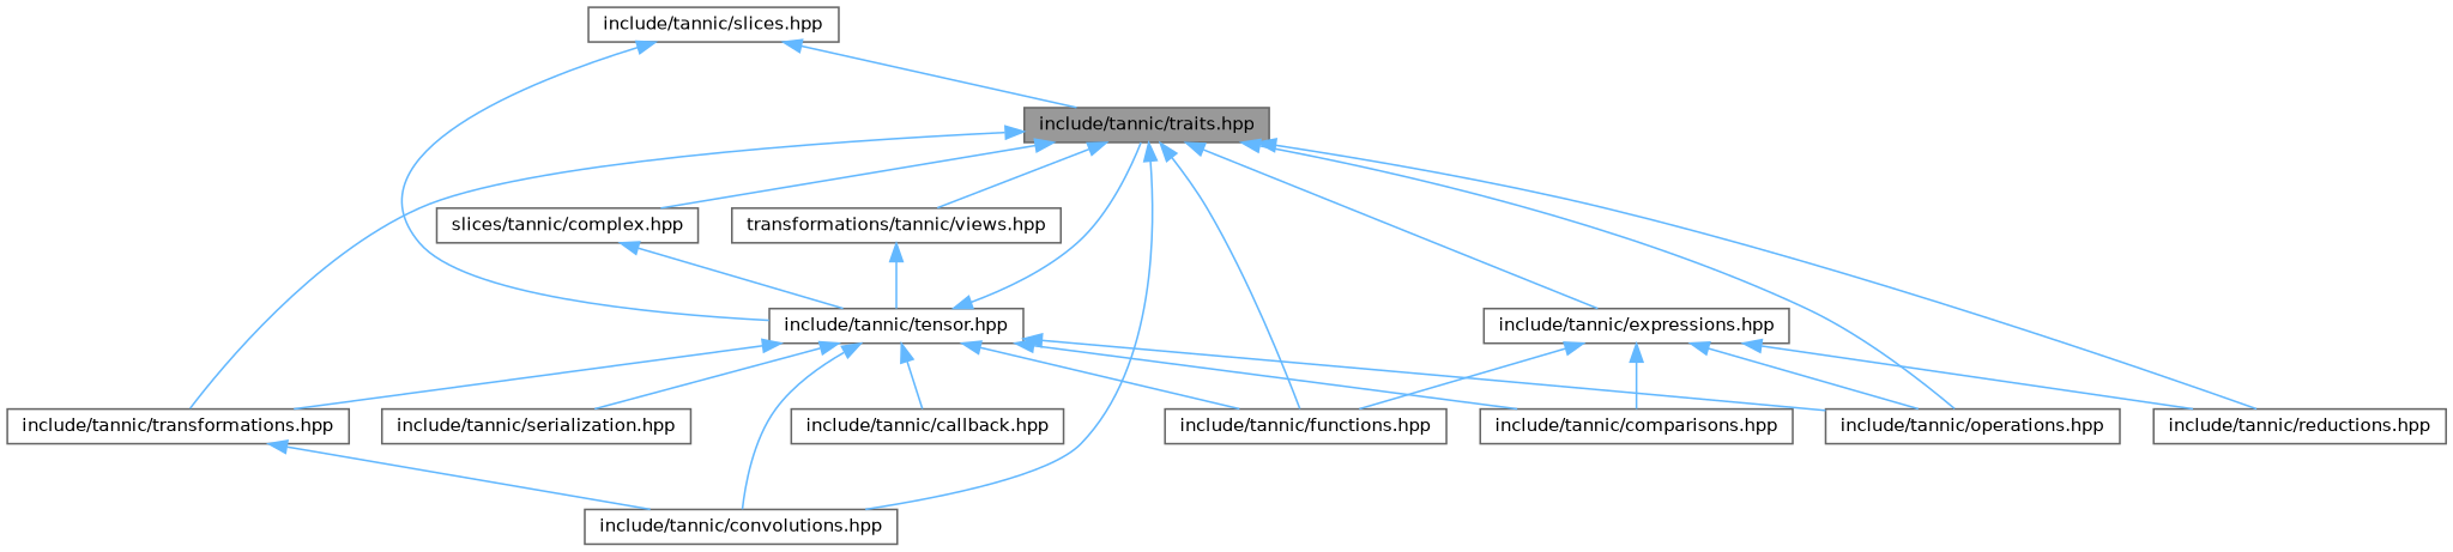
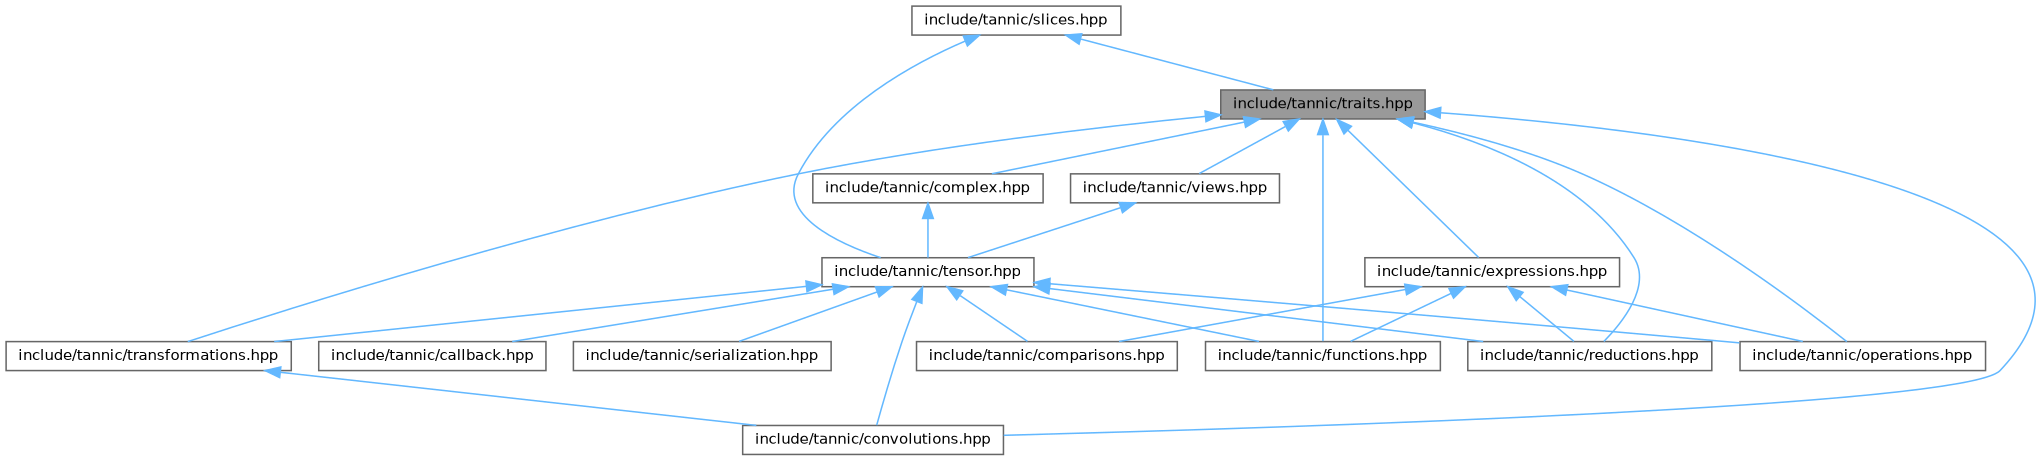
  digraph {
    node [color=grey40 fillcolor=white fontname=Helvetica fontsize=10 shape=box style=filled]
    edge [color=steelblue1 dir=back fontname=Helvetica fontsize=10 labelfontname=Helvetica labelfontsize=10 style=solid]
    n1 [color=gray40 fillcolor=grey60 fontcolor=black height=0.2 label="include/tannic/traits.hpp" width=0.4]
-   n2 [height=0.2 label="slices/tannic/complex.hpp" width=0.4]
+   n2 [height=0.2 label="include/tannic/complex.hpp" width=0.4]
    n3 [height=0.2 label="include/tannic/convolutions.hpp" width=0.4]
    n4 [height=0.2 label="include/tannic/functions.hpp" width=0.4]
    n5 [height=0.2 label="include/tannic/reductions.hpp" width=0.4]
    n6 [height=0.2 label="include/tannic/transformations.hpp" width=0.4]
    n7 [height=0.2 label="include/tannic/expressions.hpp" width=0.4]
    n8 [height=0.2 label="include/tannic/operations.hpp" width=0.4]
-   n9 [height=0.2 label="transformations/tannic/views.hpp" width=0.4]
+   n9 [height=0.2 label="include/tannic/views.hpp" width=0.4]
    n10 [height=0.2 label="include/tannic/tensor.hpp" width=0.4]
    n11 [height=0.2 label="include/tannic/comparisons.hpp" width=0.4]
    n12 [height=0.2 label="include/tannic/slices.hpp" width=0.4]
    n13 [height=0.2 label="include/tannic/callback.hpp" width=0.4]
    n14 [height=0.2 label="include/tannic/serialization.hpp" width=0.4]
    n1 -> n2
    n1 -> n3
    n1 -> n4
    n1 -> n5
    n1 -> n6
    n1 -> n7
    n1 -> n8
    n1 -> n9
    n2 -> n10
    n6 -> n3
    n7 -> n4
    n7 -> n5
    n7 -> n8
    n7 -> n11
    n9 -> n10
    n10 -> n3
    n10 -> n4
-   n10 -> n1
+   n10 -> n5
    n10 -> n6
    n10 -> n8
    n10 -> n11
    n10 -> n13
    n10 -> n14
    n12 -> n1
    n12 -> n10
  }
